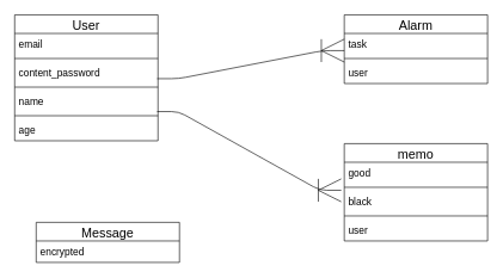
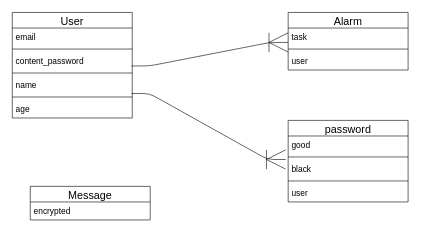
  <mxCell id="0" />
  <mxCell id="1" parent="0" />
  <mxCell id="2" value="User" style="swimlane;fontStyle=0;childLayout=stackLayout;horizontal=1;startSize=26;horizontalStack=0;resizeParent=1;resizeParentMax=0;resizeLast=0;collapsible=1;marginBottom=0;align=center;fontSize=18;strokeWidth=1;perimeterSpacing=0;" vertex="1" parent="1"><mxGeometry x="20" y="20" width="200" height="176" as="geometry" /></mxCell>
  <mxCell id="3" value="email" style="text;strokeColor=none;fillColor=none;spacingLeft=4;spacingRight=4;overflow=hidden;rotatable=0;points=[[0,0.5],[1,0.5]];portConstraint=eastwest;fontSize=14;" vertex="1" parent="2"><mxGeometry y="26" width="200" height="30" as="geometry" /></mxCell>
  <mxCell id="4" value="" style="line;strokeWidth=1;rotatable=0;dashed=0;labelPosition=right;align=left;verticalAlign=middle;spacingTop=0;spacingLeft=6;points=[];portConstraint=eastwest;" vertex="1" parent="2"><mxGeometry y="56" width="200" height="10" as="geometry" /></mxCell>
  <mxCell id="5" value="content_password" style="text;strokeColor=none;fillColor=none;spacingLeft=4;spacingRight=4;overflow=hidden;rotatable=0;points=[[0,0.5],[1,0.5]];portConstraint=eastwest;fontSize=14;" vertex="1" parent="2"><mxGeometry y="66" width="200" height="30" as="geometry" /></mxCell>
  <mxCell id="6" value="" style="line;strokeWidth=1;rotatable=0;dashed=0;labelPosition=right;align=left;verticalAlign=middle;spacingTop=0;spacingLeft=6;points=[];portConstraint=eastwest;" vertex="1" parent="2"><mxGeometry y="96" width="200" height="10" as="geometry" /></mxCell>
  <mxCell id="7" value="name" style="text;strokeColor=none;fillColor=none;spacingLeft=4;spacingRight=4;overflow=hidden;rotatable=0;points=[[0,0.5],[1,0.5]];portConstraint=eastwest;fontSize=14;" vertex="1" parent="2"><mxGeometry y="106" width="200" height="30" as="geometry" /></mxCell>
  <mxCell id="8" value="" style="line;strokeWidth=1;rotatable=0;dashed=0;labelPosition=right;align=left;verticalAlign=middle;spacingTop=0;spacingLeft=6;points=[];portConstraint=eastwest;" vertex="1" parent="2"><mxGeometry y="136" width="200" height="10" as="geometry" /></mxCell>
  <mxCell id="9" value="age" style="text;strokeColor=none;fillColor=none;spacingLeft=4;spacingRight=4;overflow=hidden;rotatable=0;points=[[0,0.5],[1,0.5]];portConstraint=eastwest;fontSize=14;" vertex="1" parent="2"><mxGeometry y="146" width="200" height="30" as="geometry" /></mxCell>
  <mxCell id="10" value="" style="line;strokeWidth=1;rotatable=0;dashed=0;labelPosition=right;align=left;verticalAlign=middle;spacingTop=0;spacingLeft=6;points=[];portConstraint=eastwest;" vertex="1" parent="1"><mxGeometry x="380" y="230" width="60" as="geometry" /></mxCell>
  <mxCell id="11" value="Alarm" style="swimlane;fontStyle=0;childLayout=stackLayout;horizontal=1;startSize=26;horizontalStack=0;resizeParent=1;resizeParentMax=0;resizeLast=0;collapsible=1;marginBottom=0;align=center;fontSize=18;strokeWidth=1;perimeterSpacing=0;" vertex="1" parent="1"><mxGeometry x="480" y="20" width="200" height="96" as="geometry" /></mxCell>
  <mxCell id="12" value="task&#10;" style="text;strokeColor=none;fillColor=none;spacingLeft=4;spacingRight=4;overflow=hidden;rotatable=0;points=[[0,0.5],[1,0.5]];portConstraint=eastwest;fontSize=14;" vertex="1" parent="11"><mxGeometry y="26" width="200" height="30" as="geometry" /></mxCell>
  <mxCell id="13" value="" style="line;strokeWidth=1;rotatable=0;dashed=0;labelPosition=right;align=left;verticalAlign=middle;spacingTop=0;spacingLeft=6;points=[];portConstraint=eastwest;" vertex="1" parent="11"><mxGeometry y="56" width="200" height="10" as="geometry" /></mxCell>
  <mxCell id="14" value="user" style="text;strokeColor=none;fillColor=none;spacingLeft=4;spacingRight=4;overflow=hidden;rotatable=0;points=[[0,0.5],[1,0.5]];portConstraint=eastwest;fontSize=14;" vertex="1" parent="11"><mxGeometry y="66" width="200" height="30" as="geometry" /></mxCell>
  <mxCell id="15" value="Message" style="swimlane;fontStyle=0;childLayout=stackLayout;horizontal=1;startSize=26;horizontalStack=0;resizeParent=1;resizeParentMax=0;resizeLast=0;collapsible=1;marginBottom=0;align=center;fontSize=18;strokeWidth=1;perimeterSpacing=0;" vertex="1" parent="1"><mxGeometry x="50" y="310" width="200" height="56" as="geometry" /></mxCell>
  <mxCell id="16" value="encrypted" style="text;strokeColor=none;fillColor=none;spacingLeft=4;spacingRight=4;overflow=hidden;rotatable=0;points=[[0,0.5],[1,0.5]];portConstraint=eastwest;fontSize=14;" vertex="1" parent="15"><mxGeometry y="26" width="200" height="30" as="geometry" /></mxCell>
- <mxCell id="17" value="memo" style="swimlane;fontStyle=0;childLayout=stackLayout;horizontal=1;startSize=26;horizontalStack=0;resizeParent=1;resizeParentMax=0;resizeLast=0;collapsible=1;marginBottom=0;align=center;fontSize=18;strokeWidth=1;perimeterSpacing=0;" vertex="1" parent="1"><mxGeometry x="480" y="200" width="200" height="136" as="geometry" /></mxCell>
+ <mxCell id="17" value="password" style="swimlane;fontStyle=0;childLayout=stackLayout;horizontal=1;startSize=26;horizontalStack=0;resizeParent=1;resizeParentMax=0;resizeLast=0;collapsible=1;marginBottom=0;align=center;fontSize=18;strokeWidth=1;perimeterSpacing=0;" vertex="1" parent="1"><mxGeometry x="480" y="200" width="200" height="136" as="geometry" /></mxCell>
  <mxCell id="18" value="good" style="text;strokeColor=none;fillColor=none;spacingLeft=4;spacingRight=4;overflow=hidden;rotatable=0;points=[[0,0.5],[1,0.5]];portConstraint=eastwest;fontSize=14;" vertex="1" parent="17"><mxGeometry y="26" width="200" height="30" as="geometry" /></mxCell>
  <mxCell id="19" value="" style="line;strokeWidth=1;rotatable=0;dashed=0;labelPosition=right;align=left;verticalAlign=middle;spacingTop=0;spacingLeft=6;points=[];portConstraint=eastwest;" vertex="1" parent="17"><mxGeometry y="56" width="200" height="10" as="geometry" /></mxCell>
  <mxCell id="20" value="black" style="text;strokeColor=none;fillColor=none;spacingLeft=4;spacingRight=4;overflow=hidden;rotatable=0;points=[[0,0.5],[1,0.5]];portConstraint=eastwest;fontSize=14;" vertex="1" parent="17"><mxGeometry y="66" width="200" height="30" as="geometry" /></mxCell>
  <mxCell id="21" value="" style="line;strokeWidth=1;rotatable=0;dashed=0;labelPosition=right;align=left;verticalAlign=middle;spacingTop=0;spacingLeft=6;points=[];portConstraint=eastwest;" vertex="1" parent="17"><mxGeometry y="96" width="200" height="10" as="geometry" /></mxCell>
  <mxCell id="22" value="user" style="text;strokeColor=none;fillColor=none;spacingLeft=4;spacingRight=4;overflow=hidden;rotatable=0;points=[[0,0.5],[1,0.5]];portConstraint=eastwest;fontSize=14;" vertex="1" parent="17"><mxGeometry y="106" width="200" height="30" as="geometry" /></mxCell>
  <mxCell id="23" value="" style="edgeStyle=entityRelationEdgeStyle;fontSize=12;html=1;endArrow=ERoneToMany;strokeWidth=1;endSize=30;exitX=0.994;exitY=0.773;exitDx=0;exitDy=0;exitPerimeter=0;" edge="1" parent="1" source="5"><mxGeometry width="100" height="100" relative="1" as="geometry"><mxPoint x="380" y="170" as="sourcePoint" /><mxPoint x="480" y="70" as="targetPoint" /></mxGeometry></mxCell>
  <mxCell id="24" value="" style="edgeStyle=entityRelationEdgeStyle;fontSize=12;html=1;endArrow=ERoneToMany;strokeWidth=1;endSize=30;exitX=0.994;exitY=0.773;exitDx=0;exitDy=0;exitPerimeter=0;entryX=-0.021;entryY=-0.027;entryDx=0;entryDy=0;entryPerimeter=0;" edge="1" parent="1" target="20"><mxGeometry width="100" height="100" relative="1" as="geometry"><mxPoint x="218.8" y="155.19" as="sourcePoint" /><mxPoint x="480" y="116" as="targetPoint" /></mxGeometry></mxCell>
